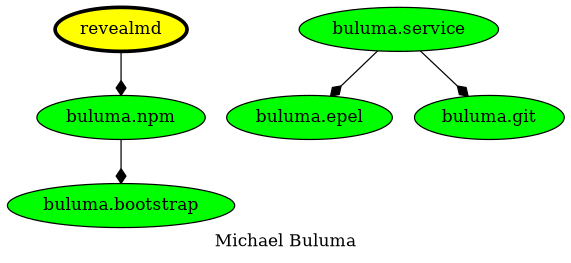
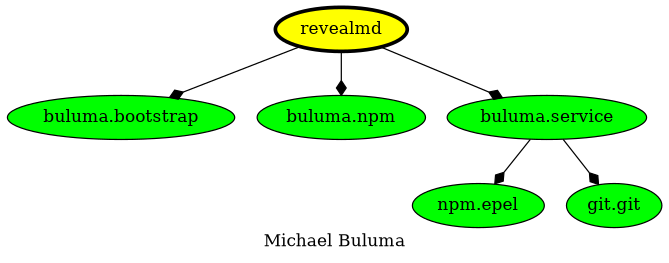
  digraph {
    label="Michael Buluma"
    node [fillcolor=green style=filled]
    edge [arrowhead=diamond]
    revealmd [fillcolor=yellow penwidth=3]
    "buluma.bootstrap"
    "buluma.npm"
    "buluma.service"
-   "buluma.epel"
-   "buluma.git"
-   "buluma.npm" -> "buluma.bootstrap"
+   "buluma.epel" [label="npm.epel"]
+   "buluma.git" [label="git.git"]
+   revealmd -> "buluma.bootstrap"
    revealmd -> "buluma.npm"
+   revealmd -> "buluma.service"
    "buluma.service" -> "buluma.epel"
    "buluma.service" -> "buluma.git"
  }
